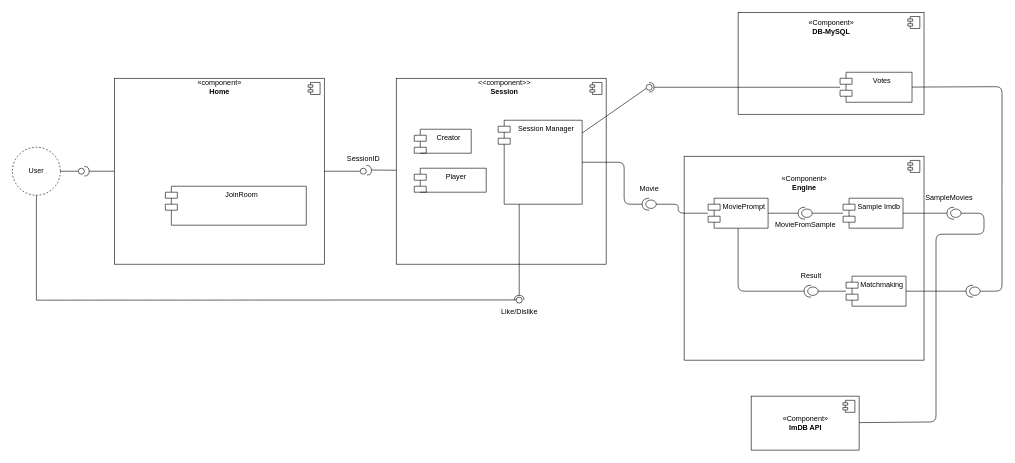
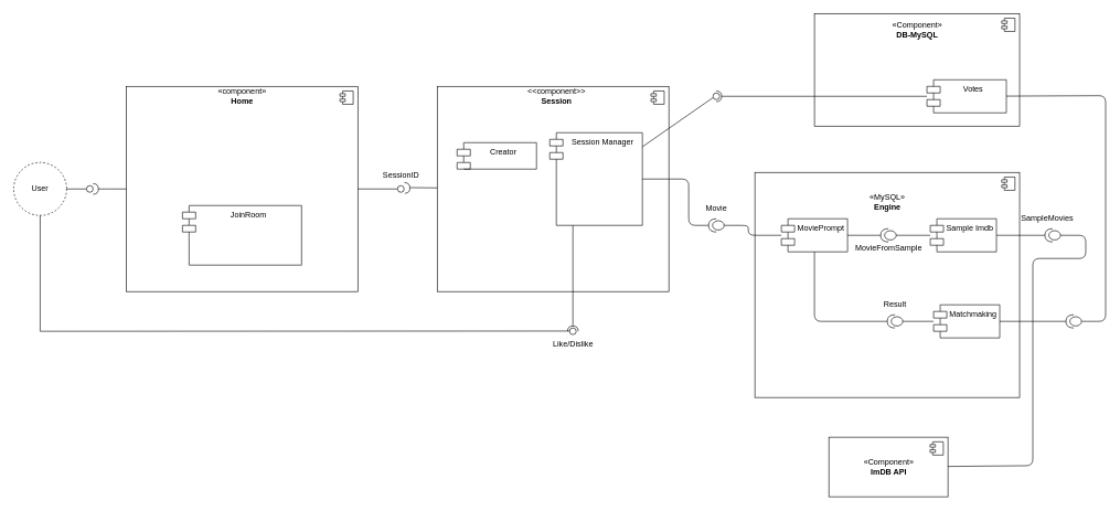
  <mxCell id="0" />
  <mxCell id="1" parent="0" />
  <mxCell id="2" value="" style="html=1;dropTarget=0;" vertex="1" parent="1"><mxGeometry x="190" y="130" width="350" height="310" as="geometry" /></mxCell>
  <mxCell id="3" value="" style="shape=module;jettyWidth=8;jettyHeight=4;" vertex="1" parent="2"><mxGeometry x="1" width="20" height="20" relative="1" as="geometry"><mxPoint x="-27" y="7" as="offset" /></mxGeometry></mxCell>
  <mxCell id="4" value="«Component»&lt;br&gt;&lt;b&gt;ImDB API&lt;br&gt;&lt;/b&gt;" style="html=1;dropTarget=0;" vertex="1" parent="1"><mxGeometry x="1251.76" y="660" width="180" height="90" as="geometry" /></mxCell>
  <mxCell id="5" value="" style="shape=module;jettyWidth=8;jettyHeight=4;" vertex="1" parent="4"><mxGeometry x="1" width="20" height="20" relative="1" as="geometry"><mxPoint x="-27" y="7" as="offset" /></mxGeometry></mxCell>
  <mxCell id="6" value="«component»&lt;br&gt;&lt;b&gt;Home&lt;/b&gt;" style="text;html=1;align=center;verticalAlign=middle;resizable=0;points=[];autosize=1;" vertex="1" parent="1"><mxGeometry x="320" y="130" width="90" height="30" as="geometry" /></mxCell>
  <mxCell id="7" value="«Component»&lt;br&gt;&lt;b&gt;DB-MySQL&lt;br&gt;&lt;/b&gt;" style="html=1;dropTarget=0;spacingTop=-120;" vertex="1" parent="1"><mxGeometry x="1230" y="20" width="310" height="170" as="geometry" /></mxCell>
  <mxCell id="8" value="" style="shape=module;jettyWidth=8;jettyHeight=4;" vertex="1" parent="7"><mxGeometry x="1" width="20" height="20" relative="1" as="geometry"><mxPoint x="-27" y="7" as="offset" /></mxGeometry></mxCell>
- <mxCell id="9" value="JoinRoom" style="shape=module;align=left;spacingLeft=20;align=center;verticalAlign=top;" vertex="1" parent="1"><mxGeometry x="275" y="310" width="235" height="65" as="geometry" /></mxCell>
+ <mxCell id="9" value="JoinRoom" style="shape=module;align=left;spacingLeft=20;align=center;verticalAlign=top;" vertex="1" parent="1"><mxGeometry x="275" y="310" width="180" height="90" as="geometry" /></mxCell>
  <mxCell id="10" value="User" style="ellipse;whiteSpace=wrap;html=1;dashed=1;" vertex="1" parent="1"><mxGeometry x="20" y="245" width="80" height="80" as="geometry" /></mxCell>
  <mxCell id="11" value="Votes" style="shape=module;align=left;spacingLeft=20;align=center;verticalAlign=top;" vertex="1" parent="1"><mxGeometry x="1400" y="120" width="120" height="50" as="geometry" /></mxCell>
  <mxCell id="12" value="" style="rounded=0;orthogonalLoop=1;jettySize=auto;html=1;endArrow=none;endFill=0;" edge="1" target="14" parent="1" source="10"><mxGeometry relative="1" as="geometry"><mxPoint x="40" y="435" as="sourcePoint" /></mxGeometry></mxCell>
  <mxCell id="13" value="" style="rounded=0;orthogonalLoop=1;jettySize=auto;html=1;endArrow=halfCircle;endFill=0;endSize=6;strokeWidth=1;exitX=0;exitY=0.5;exitDx=0;exitDy=0;" edge="1" parent="1" source="2"><mxGeometry relative="1" as="geometry"><mxPoint x="80" y="435" as="sourcePoint" /><mxPoint x="140" y="285" as="targetPoint" /><Array as="points"><mxPoint x="160" y="285" /></Array></mxGeometry></mxCell>
  <mxCell id="14" value="" style="ellipse;whiteSpace=wrap;html=1;fontFamily=Helvetica;fontSize=12;fontColor=#000000;align=center;strokeColor=#000000;fillColor=#ffffff;points=[];aspect=fixed;resizable=0;" vertex="1" parent="1"><mxGeometry x="130" y="280" width="10" height="10" as="geometry" /></mxCell>
- <mxCell id="15" value="«Component»&lt;br&gt;&lt;b&gt;Engine&lt;br&gt;&lt;/b&gt;" style="html=1;dropTarget=0;spacingTop=-250;" vertex="1" parent="1"><mxGeometry x="1140" y="260" width="400" height="340" as="geometry" /></mxCell>
+ <mxCell id="15" value="«MySQL»&lt;br&gt;&lt;b&gt;Engine&lt;br&gt;&lt;/b&gt;" style="html=1;dropTarget=0;spacingTop=-250;" vertex="1" parent="1"><mxGeometry x="1140" y="260" width="400" height="340" as="geometry" /></mxCell>
  <mxCell id="16" value="" style="shape=module;jettyWidth=8;jettyHeight=4;" vertex="1" parent="15"><mxGeometry x="1" width="20" height="20" relative="1" as="geometry"><mxPoint x="-27" y="7" as="offset" /></mxGeometry></mxCell>
  <mxCell id="17" value="Matchmaking" style="shape=module;align=left;spacingLeft=20;align=center;verticalAlign=top;" vertex="1" parent="1"><mxGeometry x="1410" y="460" width="100" height="50" as="geometry" /></mxCell>
  <mxCell id="18" value="Sample Imdb" style="shape=module;align=left;spacingLeft=20;align=center;verticalAlign=top;" vertex="1" parent="1"><mxGeometry x="1405" y="330" width="100" height="50" as="geometry" /></mxCell>
  <mxCell id="19" value="" style="html=1;dropTarget=0;" vertex="1" parent="1"><mxGeometry x="660" y="130" width="350" height="310" as="geometry" /></mxCell>
  <mxCell id="20" value="" style="shape=module;jettyWidth=8;jettyHeight=4;" vertex="1" parent="19"><mxGeometry x="1" width="20" height="20" relative="1" as="geometry"><mxPoint x="-27" y="7" as="offset" /></mxGeometry></mxCell>
  <mxCell id="21" value="&amp;lt;&amp;lt;component&amp;gt;&amp;gt;&lt;br&gt;&lt;b&gt;Session&lt;/b&gt;" style="text;html=1;align=center;verticalAlign=middle;resizable=0;points=[];autosize=1;" vertex="1" parent="1"><mxGeometry x="790" y="130" width="100" height="30" as="geometry" /></mxCell>
  <mxCell id="22" value="" style="shape=providedRequiredInterface;html=1;verticalLabelPosition=bottom;rotation=-180;" vertex="1" parent="1"><mxGeometry x="1578.23" y="345" width="23.53" height="20" as="geometry" /></mxCell>
  <mxCell id="23" value="" style="endArrow=none;html=1;exitX=0;exitY=0.5;exitDx=0;exitDy=0;exitPerimeter=0;" edge="1" parent="1" source="22" target="4"><mxGeometry width="50" height="50" relative="1" as="geometry"><mxPoint x="1610" y="330" as="sourcePoint" /><mxPoint x="1660" y="280" as="targetPoint" /><Array as="points"><mxPoint x="1640" y="355" /><mxPoint x="1640" y="390" /><mxPoint x="1560" y="390" /><mxPoint x="1560" y="703" /></Array></mxGeometry></mxCell>
- <mxCell id="24" value="Creator" style="shape=module;align=left;spacingLeft=20;align=center;verticalAlign=top;" vertex="1" parent="1"><mxGeometry x="690" y="215" width="95" height="40" as="geometry" /></mxCell>
- <mxCell id="25" value="Player&#10;" style="shape=module;align=left;spacingLeft=20;align=center;verticalAlign=top;" vertex="1" parent="1"><mxGeometry x="690" y="280" width="120" height="40" as="geometry" /></mxCell>
+ <mxCell id="24" value="Creator" style="shape=module;align=left;spacingLeft=20;align=center;verticalAlign=top;" vertex="1" parent="1"><mxGeometry x="690" y="215" width="120" height="40" as="geometry" /></mxCell>
  <mxCell id="26" value="" style="endArrow=none;html=1;entryX=1;entryY=0.5;entryDx=0;entryDy=0;entryPerimeter=0;" edge="1" parent="1" source="18" target="22"><mxGeometry width="50" height="50" relative="1" as="geometry"><mxPoint x="1610" y="330" as="sourcePoint" /><mxPoint x="1660" y="280" as="targetPoint" /></mxGeometry></mxCell>
  <mxCell id="27" value="Session Manager" style="shape=module;align=left;spacingLeft=20;align=center;verticalAlign=top;" vertex="1" parent="1"><mxGeometry x="830" y="200" width="140" height="140" as="geometry" /></mxCell>
  <mxCell id="28" value="" style="shape=providedRequiredInterface;html=1;verticalLabelPosition=bottom;rotation=-180;" vertex="1" parent="1"><mxGeometry x="1610" y="475" width="23.53" height="20" as="geometry" /></mxCell>
  <mxCell id="29" value="" style="endArrow=none;html=1;entryX=1;entryY=0.5;entryDx=0;entryDy=0;entryPerimeter=0;" edge="1" parent="1" source="17" target="28"><mxGeometry width="50" height="50" relative="1" as="geometry"><mxPoint x="1470" y="390" as="sourcePoint" /><mxPoint x="1600" y="470" as="targetPoint" /></mxGeometry></mxCell>
  <mxCell id="30" value="" style="endArrow=none;html=1;" edge="1" parent="1" target="11"><mxGeometry width="50" height="50" relative="1" as="geometry"><mxPoint x="1634" y="485" as="sourcePoint" /><mxPoint x="1628" y="279" as="targetPoint" /><Array as="points"><mxPoint x="1670" y="485" /><mxPoint x="1670" y="320" /><mxPoint x="1670" y="144" /></Array></mxGeometry></mxCell>
  <mxCell id="31" value="" style="rounded=0;orthogonalLoop=1;jettySize=auto;html=1;endArrow=none;endFill=0;" edge="1" parent="1" target="33" source="2"><mxGeometry relative="1" as="geometry"><mxPoint x="570" y="270" as="sourcePoint" /></mxGeometry></mxCell>
  <mxCell id="32" value="" style="rounded=0;orthogonalLoop=1;jettySize=auto;html=1;endArrow=halfCircle;endFill=0;endSize=6;strokeWidth=1;entryX=1.076;entryY=0.348;entryDx=0;entryDy=0;entryPerimeter=0;" edge="1" parent="1" source="19" target="33"><mxGeometry relative="1" as="geometry"><mxPoint x="660" y="270" as="sourcePoint" /><mxPoint x="610" y="270" as="targetPoint" /><Array as="points"><mxPoint x="620" y="283" /></Array></mxGeometry></mxCell>
  <mxCell id="33" value="" style="ellipse;whiteSpace=wrap;html=1;fontFamily=Helvetica;fontSize=12;fontColor=#000000;align=center;strokeColor=#000000;fillColor=#ffffff;points=[];aspect=fixed;resizable=0;" vertex="1" parent="1"><mxGeometry x="600" y="280" width="10" height="10" as="geometry" /></mxCell>
  <mxCell id="34" value="MoviePrompt" style="shape=module;align=left;spacingLeft=20;align=center;verticalAlign=top;" vertex="1" parent="1"><mxGeometry x="1180" y="330" width="100" height="50" as="geometry" /></mxCell>
  <mxCell id="35" value="SessionID" style="text;html=1;align=center;verticalAlign=middle;resizable=0;points=[];autosize=1;" vertex="1" parent="1"><mxGeometry x="570" y="255" width="70" height="20" as="geometry" /></mxCell>
  <mxCell id="36" value="" style="rounded=0;orthogonalLoop=1;jettySize=auto;html=1;endArrow=none;endFill=0;exitX=0.5;exitY=1;exitDx=0;exitDy=0;entryX=0.167;entryY=0.461;entryDx=0;entryDy=0;entryPerimeter=0;" edge="1" target="38" parent="1" source="10"><mxGeometry relative="1" as="geometry"><mxPoint x="840" y="515" as="sourcePoint" /><mxPoint x="855" y="500" as="targetPoint" /><Array as="points"><mxPoint x="60" y="500" /></Array></mxGeometry></mxCell>
  <mxCell id="37" value="" style="rounded=0;orthogonalLoop=1;jettySize=auto;html=1;endArrow=halfCircle;endFill=0;endSize=6;strokeWidth=1;exitX=0.25;exitY=1;exitDx=0;exitDy=0;" edge="1" parent="1" source="27"><mxGeometry relative="1" as="geometry"><mxPoint x="880" y="515" as="sourcePoint" /><mxPoint x="865" y="500" as="targetPoint" /></mxGeometry></mxCell>
  <mxCell id="38" value="" style="ellipse;whiteSpace=wrap;html=1;fontFamily=Helvetica;fontSize=12;fontColor=#000000;align=center;strokeColor=#000000;fillColor=#ffffff;points=[];aspect=fixed;resizable=0;" vertex="1" parent="1"><mxGeometry x="860" y="495" width="10" height="10" as="geometry" /></mxCell>
  <mxCell id="39" value="" style="endArrow=none;html=1;exitX=1;exitY=0.5;exitDx=0;exitDy=0;exitPerimeter=0;" edge="1" parent="1" source="40" target="34"><mxGeometry width="50" height="50" relative="1" as="geometry"><mxPoint x="1300" y="540" as="sourcePoint" /><mxPoint x="1350" y="490" as="targetPoint" /><Array as="points"><mxPoint x="1230" y="485" /></Array></mxGeometry></mxCell>
  <mxCell id="40" value="" style="shape=providedRequiredInterface;html=1;verticalLabelPosition=bottom;rotation=-180;" vertex="1" parent="1"><mxGeometry x="1340" y="475" width="23.53" height="20" as="geometry" /></mxCell>
  <mxCell id="41" value="" style="endArrow=none;html=1;exitX=0;exitY=0.5;exitDx=0;exitDy=0;exitPerimeter=0;" edge="1" parent="1" source="40" target="17"><mxGeometry width="50" height="50" relative="1" as="geometry"><mxPoint x="1300" y="540" as="sourcePoint" /><mxPoint x="1350" y="490" as="targetPoint" /></mxGeometry></mxCell>
  <mxCell id="42" value="" style="shape=providedRequiredInterface;html=1;verticalLabelPosition=bottom;rotation=-180;" vertex="1" parent="1"><mxGeometry x="1330" y="345" width="23.53" height="20" as="geometry" /></mxCell>
  <mxCell id="43" value="" style="endArrow=none;html=1;exitX=1;exitY=0.5;exitDx=0;exitDy=0;exitPerimeter=0;" edge="1" parent="1" source="42" target="34"><mxGeometry width="50" height="50" relative="1" as="geometry"><mxPoint x="1300" y="450" as="sourcePoint" /><mxPoint x="1350" y="400" as="targetPoint" /></mxGeometry></mxCell>
  <mxCell id="44" value="" style="endArrow=none;html=1;entryX=0;entryY=0.5;entryDx=0;entryDy=0;entryPerimeter=0;" edge="1" parent="1" source="18" target="42"><mxGeometry width="50" height="50" relative="1" as="geometry"><mxPoint x="1300" y="450" as="sourcePoint" /><mxPoint x="1350" y="400" as="targetPoint" /></mxGeometry></mxCell>
  <mxCell id="45" value="Result" style="text;html=1;strokeColor=none;fillColor=none;align=center;verticalAlign=middle;whiteSpace=wrap;rounded=0;" vertex="1" parent="1"><mxGeometry x="1331.77" y="450" width="40" height="20" as="geometry" /></mxCell>
  <mxCell id="46" value="Like/Dislike&lt;br&gt;" style="text;html=1;align=center;verticalAlign=middle;resizable=0;points=[];autosize=1;" vertex="1" parent="1"><mxGeometry x="825" y="510" width="80" height="20" as="geometry" /></mxCell>
  <mxCell id="47" value="SampleMovies" style="text;html=1;strokeColor=none;fillColor=none;align=center;verticalAlign=middle;whiteSpace=wrap;rounded=0;" vertex="1" parent="1"><mxGeometry x="1561.76" y="320" width="40" height="20" as="geometry" /></mxCell>
  <mxCell id="48" value="" style="shape=providedRequiredInterface;html=1;verticalLabelPosition=bottom;rotation=-180;" vertex="1" parent="1"><mxGeometry x="1070" y="330" width="23.53" height="20" as="geometry" /></mxCell>
  <mxCell id="49" value="" style="endArrow=none;html=1;entryX=1;entryY=0.5;entryDx=0;entryDy=0;entryPerimeter=0;" edge="1" parent="1" source="27" target="48"><mxGeometry width="50" height="50" relative="1" as="geometry"><mxPoint x="1250" y="390" as="sourcePoint" /><mxPoint x="1300" y="340" as="targetPoint" /><Array as="points"><mxPoint x="1040" y="270" /><mxPoint x="1040" y="340" /></Array></mxGeometry></mxCell>
  <mxCell id="50" value="" style="rounded=0;orthogonalLoop=1;jettySize=auto;html=1;endArrow=none;endFill=0;entryX=0.032;entryY=0.677;entryDx=0;entryDy=0;entryPerimeter=0;" edge="1" target="52" parent="1" source="27"><mxGeometry relative="1" as="geometry"><mxPoint x="1210" y="145" as="sourcePoint" /></mxGeometry></mxCell>
  <mxCell id="51" value="" style="rounded=0;orthogonalLoop=1;jettySize=auto;html=1;endArrow=halfCircle;endFill=0;entryX=0.5;entryY=0.5;entryDx=0;entryDy=0;endSize=6;strokeWidth=1;" edge="1" target="52" parent="1" source="11"><mxGeometry relative="1" as="geometry"><mxPoint x="1250" y="145" as="sourcePoint" /></mxGeometry></mxCell>
  <mxCell id="52" value="" style="ellipse;whiteSpace=wrap;html=1;fontFamily=Helvetica;fontSize=12;fontColor=#000000;align=center;strokeColor=#000000;fillColor=#ffffff;points=[];aspect=fixed;resizable=0;" vertex="1" parent="1"><mxGeometry x="1076.76" y="140" width="10" height="10" as="geometry" /></mxCell>
  <mxCell id="53" value="" style="endArrow=none;html=1;entryX=0;entryY=0.5;entryDx=0;entryDy=0;entryPerimeter=0;" edge="1" parent="1" source="34" target="48"><mxGeometry width="50" height="50" relative="1" as="geometry"><mxPoint x="1250" y="390" as="sourcePoint" /><mxPoint x="1300" y="340" as="targetPoint" /><Array as="points"><mxPoint x="1130" y="355" /><mxPoint x="1130" y="340" /></Array></mxGeometry></mxCell>
  <mxCell id="54" value="Movie" style="text;html=1;strokeColor=none;fillColor=none;align=center;verticalAlign=middle;whiteSpace=wrap;rounded=0;" vertex="1" parent="1"><mxGeometry x="1061.76" y="305" width="40" height="20" as="geometry" /></mxCell>
  <mxCell id="55" value="MovieFromSample" style="text;html=1;align=center;verticalAlign=middle;resizable=0;points=[];autosize=1;" vertex="1" parent="1"><mxGeometry x="1281.76" y="365" width="120" height="20" as="geometry" /></mxCell>
